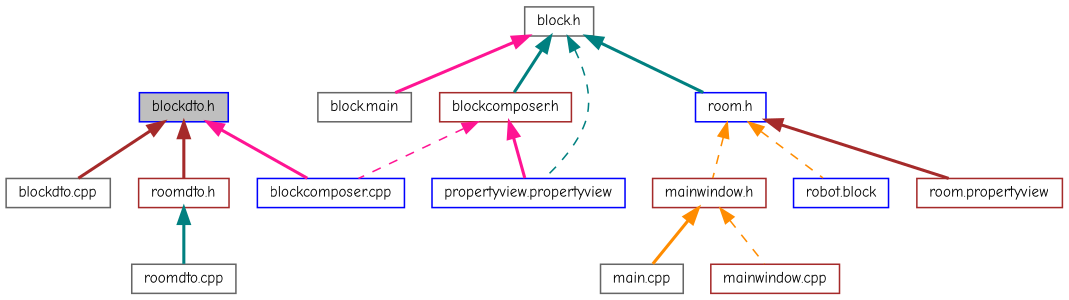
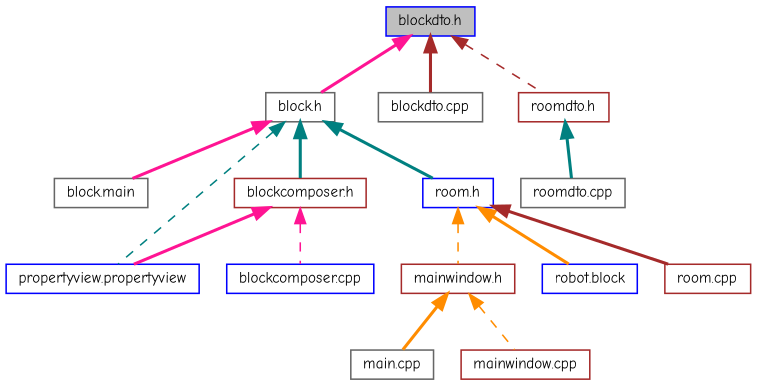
  digraph {
    fontname="Comic Neue"
    node [color=blue fillcolor=white fontname="Comic Neue" fontsize=10 shape=record style=filled]
    edge [color=deeppink dir=back fontname="Comic Neue" fontsize=10 labelfontname=Helvetica labelfontsize=10 style=bold]
    n1 [fillcolor=grey75 fontcolor=black height=0.2 label="blockdto.h" width=0.4]
    n2 [color=gray40 height=0.2 label="block.h" width=0.4]
    n3 [color=gray40 height=0.2 label="blockdto.cpp" width=0.4]
    n4 [color=brown height=0.2 label="roomdto.h" width=0.4]
    n5 [color=gray40 height=0.2 label="block.main" width=0.4]
    n6 [color=brown height=0.2 label="blockcomposer.h" width=0.4]
    n7 [height=0.2 label="propertyview.propertyview" width=0.4]
    n8 [height=0.2 label="room.h" width=0.4]
    n9 [color=gray40 height=0.2 label="roomdto.cpp" width=0.4]
    n10 [height=0.2 label="blockcomposer.cpp" width=0.4]
    n11 [color=brown height=0.2 label="mainwindow.h" width=0.4]
    n12 [height=0.2 label="robot.block" width=0.4]
-   n13 [color=brown height=0.2 label="room.propertyview" width=0.4]
+   n13 [color=brown height=0.2 label="room.cpp" width=0.4]
    n14 [color=gray40 height=0.2 label="main.cpp" width=0.4]
    n15 [color=brown height=0.2 label="mainwindow.cpp" width=0.4]
-   n1 -> n10
+   n1 -> n2
    n1 -> n3 [color=brown]
-   n1 -> n4 [color=brown]
+   n1 -> n4 [color=brown style=dashed]
    n2 -> n5
    n2 -> n6 [color=teal]
    n2 -> n7 [color=teal style=dashed]
    n2 -> n8 [color=teal]
    n4 -> n9 [color=teal]
    n6 -> n7
    n6 -> n10 [style=dashed]
    n8 -> n11 [color=darkorange style=dashed]
-   n8 -> n12 [color=darkorange style=dashed]
+   n8 -> n12 [color=darkorange]
    n8 -> n13 [color=brown]
    n11 -> n14 [color=darkorange]
    n11 -> n15 [color=darkorange style=dashed]
  }
